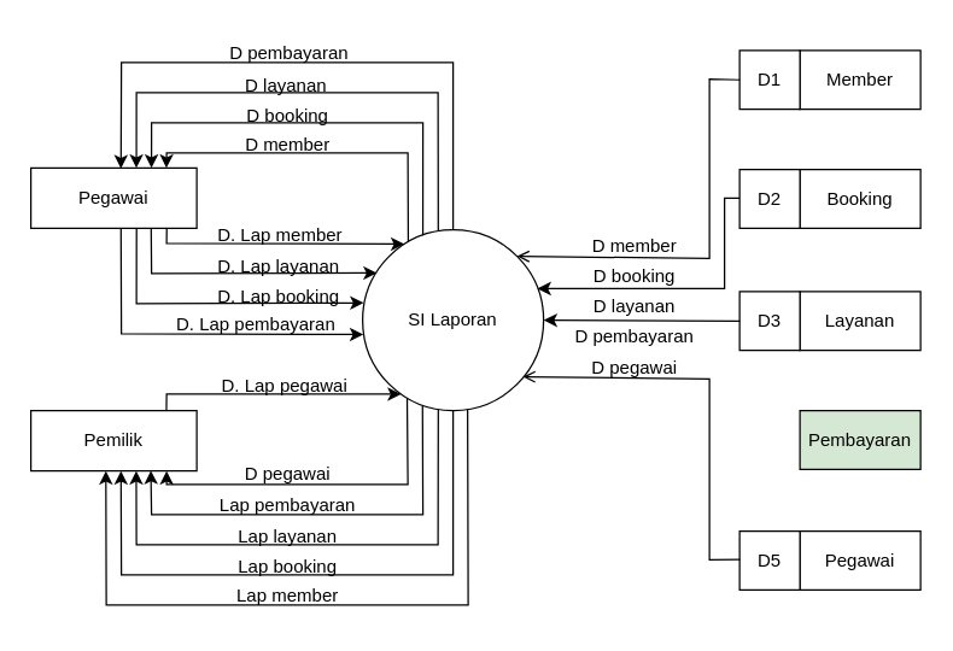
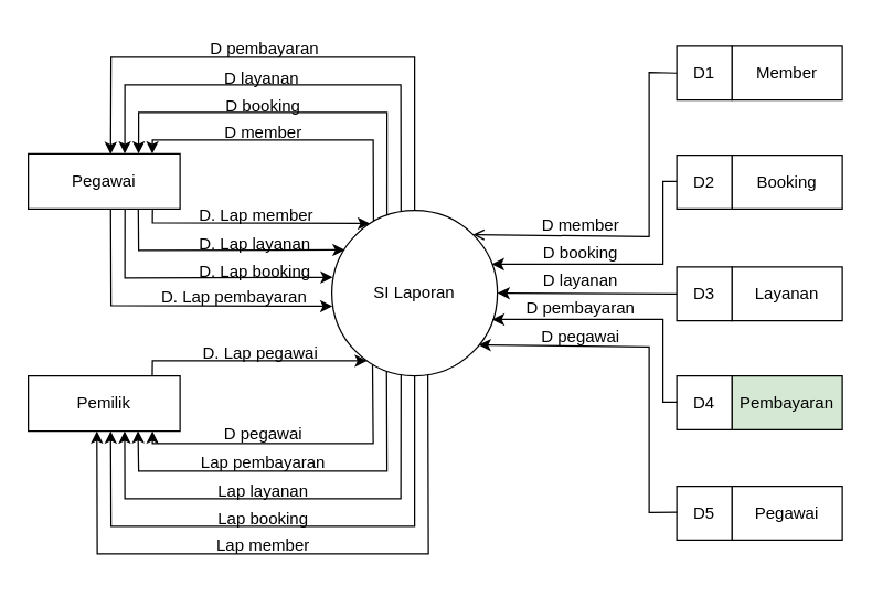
  <mxCell id="0" />
  <mxCell id="1" parent="0" />
  <mxCell id="2" value="SI Laporan" style="ellipse;whiteSpace=wrap;html=1;" vertex="1" parent="1"><mxGeometry x="240" y="152" width="120" height="120" as="geometry" /></mxCell>
  <mxCell id="3" value="Pemilik" style="rounded=0;whiteSpace=wrap;html=1;" vertex="1" parent="1"><mxGeometry x="20" y="272" width="110" height="40" as="geometry" /></mxCell>
  <mxCell id="4" value="Pegawai" style="rounded=0;whiteSpace=wrap;html=1;" vertex="1" parent="1"><mxGeometry x="20" y="111" width="110" height="40" as="geometry" /></mxCell>
  <mxCell id="5" value="Member" style="rounded=0;whiteSpace=wrap;html=1;" vertex="1" parent="1"><mxGeometry x="530" y="33" width="80" height="39" as="geometry" /></mxCell>
  <mxCell id="6" value="D1" style="rounded=0;whiteSpace=wrap;html=1;" vertex="1" parent="1"><mxGeometry x="490" y="33" width="40" height="39" as="geometry" /></mxCell>
  <mxCell id="7" value="Booking" style="rounded=0;whiteSpace=wrap;html=1;" vertex="1" parent="1"><mxGeometry x="530" y="112" width="80" height="39" as="geometry" /></mxCell>
  <mxCell id="8" value="D2" style="rounded=0;whiteSpace=wrap;html=1;" vertex="1" parent="1"><mxGeometry x="490" y="112" width="40" height="39" as="geometry" /></mxCell>
  <mxCell id="9" value="Layanan" style="rounded=0;whiteSpace=wrap;html=1;" vertex="1" parent="1"><mxGeometry x="530" y="193" width="80" height="39" as="geometry" /></mxCell>
  <mxCell id="10" value="D3" style="rounded=0;whiteSpace=wrap;html=1;" vertex="1" parent="1"><mxGeometry x="490" y="193" width="40" height="39" as="geometry" /></mxCell>
  <mxCell id="11" value="Pembayaran" style="rounded=0;whiteSpace=wrap;html=1;fillColor=#d5e8d4;" vertex="1" parent="1"><mxGeometry x="530" y="272" width="80" height="39" as="geometry" /></mxCell>
+ <mxCell id="12" value="D4" style="rounded=0;whiteSpace=wrap;html=1;" vertex="1" parent="1"><mxGeometry x="490" y="272" width="40" height="39" as="geometry" /></mxCell>
  <mxCell id="13" value="Pegawai" style="rounded=0;whiteSpace=wrap;html=1;" vertex="1" parent="1"><mxGeometry x="530" y="352" width="80" height="39" as="geometry" /></mxCell>
  <mxCell id="14" value="D5" style="rounded=0;whiteSpace=wrap;html=1;" vertex="1" parent="1"><mxGeometry x="490" y="352" width="40" height="39" as="geometry" /></mxCell>
  <mxCell id="15" value="" style="endArrow=open;html=1;rounded=0;exitX=0;exitY=0.5;exitDx=0;exitDy=0;entryX=1;entryY=0;entryDx=0;entryDy=0;" edge="1" parent="1" source="6" target="2"><mxGeometry width="50" height="50" relative="1" as="geometry"><mxPoint x="280" y="191" as="sourcePoint" /><mxPoint x="340" y="131" as="targetPoint" /><Array as="points"><mxPoint x="470" y="52" /><mxPoint x="470" y="171" /></Array></mxGeometry></mxCell>
  <mxCell id="16" value="" style="endArrow=classic;html=1;rounded=0;exitX=0;exitY=0.5;exitDx=0;exitDy=0;entryX=1;entryY=0.5;entryDx=0;entryDy=0;" edge="1" parent="1" source="10" target="2"><mxGeometry width="50" height="50" relative="1" as="geometry"><mxPoint x="280" y="191" as="sourcePoint" /><mxPoint x="330" y="141" as="targetPoint" /></mxGeometry></mxCell>
+ <mxCell id="17" value="" style="endArrow=classic;html=1;rounded=0;exitX=0.002;exitY=0.485;exitDx=0;exitDy=0;entryX=0.968;entryY=0.659;entryDx=0;entryDy=0;entryPerimeter=0;exitPerimeter=0;" edge="1" parent="1" source="12" target="2"><mxGeometry width="50" height="50" relative="1" as="geometry"><mxPoint x="474" y="292" as="sourcePoint" /><mxPoint x="344" y="291" as="targetPoint" /><Array as="points"><mxPoint x="480" y="291" /><mxPoint x="480" y="231" /></Array></mxGeometry></mxCell>
  <mxCell id="18" value="" style="endArrow=classic;html=1;rounded=0;exitX=-0.002;exitY=0.487;exitDx=0;exitDy=0;entryX=0.966;entryY=0.325;entryDx=0;entryDy=0;entryPerimeter=0;exitPerimeter=0;" edge="1" parent="1" source="8" target="2"><mxGeometry width="50" height="50" relative="1" as="geometry"><mxPoint x="500" y="63" as="sourcePoint" /><mxPoint x="350" y="141" as="targetPoint" /><Array as="points"><mxPoint x="480" y="131" /><mxPoint x="480" y="191" /></Array></mxGeometry></mxCell>
- <mxCell id="19" value="" style="endArrow=open;html=1;rounded=0;exitX=0.007;exitY=0.483;exitDx=0;exitDy=0;entryX=0.886;entryY=0.813;entryDx=0;entryDy=0;entryPerimeter=0;exitPerimeter=0;" edge="1" parent="1" source="14" target="2"><mxGeometry width="50" height="50" relative="1" as="geometry"><mxPoint x="478" y="373" as="sourcePoint" /><mxPoint x="344" y="312" as="targetPoint" /><Array as="points"><mxPoint x="470" y="371" /><mxPoint x="470" y="251" /></Array></mxGeometry></mxCell>
+ <mxCell id="19" value="" style="endArrow=classic;html=1;rounded=0;exitX=0.007;exitY=0.483;exitDx=0;exitDy=0;entryX=0.886;entryY=0.813;entryDx=0;entryDy=0;entryPerimeter=0;exitPerimeter=0;" edge="1" parent="1" source="14" target="2"><mxGeometry width="50" height="50" relative="1" as="geometry"><mxPoint x="478" y="373" as="sourcePoint" /><mxPoint x="344" y="312" as="targetPoint" /><Array as="points"><mxPoint x="470" y="371" /><mxPoint x="470" y="251" /></Array></mxGeometry></mxCell>
  <mxCell id="20" value="D pegawai" style="text;html=1;align=center;verticalAlign=middle;resizable=0;points=[];autosize=1;strokeColor=none;fillColor=none;" vertex="1" parent="1"><mxGeometry x="380" y="229" width="80" height="30" as="geometry" /></mxCell>
  <mxCell id="21" value="D pembayaran" style="text;html=1;align=center;verticalAlign=middle;resizable=0;points=[];autosize=1;strokeColor=none;fillColor=none;" vertex="1" parent="1"><mxGeometry x="370" y="208" width="100" height="30" as="geometry" /></mxCell>
  <mxCell id="22" value="D layanan" style="text;html=1;align=center;verticalAlign=middle;resizable=0;points=[];autosize=1;strokeColor=none;fillColor=none;" vertex="1" parent="1"><mxGeometry x="380" y="188" width="80" height="30" as="geometry" /></mxCell>
  <mxCell id="23" value="D booking" style="text;html=1;align=center;verticalAlign=middle;resizable=0;points=[];autosize=1;strokeColor=none;fillColor=none;" vertex="1" parent="1"><mxGeometry x="380" y="168" width="80" height="30" as="geometry" /></mxCell>
  <mxCell id="24" value="D member" style="text;html=1;align=center;verticalAlign=middle;resizable=0;points=[];autosize=1;strokeColor=none;fillColor=none;" vertex="1" parent="1"><mxGeometry x="380" y="148" width="80" height="30" as="geometry" /></mxCell>
  <mxCell id="25" value="" style="endArrow=classic;html=1;rounded=0;exitX=0.819;exitY=0.993;exitDx=0;exitDy=0;entryX=0.231;entryY=0.079;entryDx=0;entryDy=0;entryPerimeter=0;exitPerimeter=0;" edge="1" parent="1" source="4" target="2"><mxGeometry width="50" height="50" relative="1" as="geometry"><mxPoint x="50" y="198" as="sourcePoint" /><mxPoint x="170" y="161" as="targetPoint" /><Array as="points"><mxPoint x="110" y="161" /></Array></mxGeometry></mxCell>
  <mxCell id="26" value="" style="endArrow=classic;html=1;rounded=0;exitX=0.725;exitY=1.008;exitDx=0;exitDy=0;exitPerimeter=0;entryX=0.079;entryY=0.239;entryDx=0;entryDy=0;entryPerimeter=0;" edge="1" parent="1" source="4" target="2"><mxGeometry width="50" height="50" relative="1" as="geometry"><mxPoint x="180" y="171" as="sourcePoint" /><mxPoint x="190" y="171" as="targetPoint" /><Array as="points"><mxPoint x="100" y="181" /></Array></mxGeometry></mxCell>
  <mxCell id="27" value="" style="endArrow=classic;html=1;rounded=0;exitX=0.637;exitY=1.008;exitDx=0;exitDy=0;exitPerimeter=0;entryX=0.006;entryY=0.404;entryDx=0;entryDy=0;entryPerimeter=0;" edge="1" parent="1" source="4" target="2"><mxGeometry width="50" height="50" relative="1" as="geometry"><mxPoint x="90" y="171" as="sourcePoint" /><mxPoint x="140" y="121" as="targetPoint" /><Array as="points"><mxPoint x="90" y="201" /></Array></mxGeometry></mxCell>
  <mxCell id="28" value="" style="endArrow=classic;html=1;rounded=0;exitX=0.543;exitY=0.998;exitDx=0;exitDy=0;exitPerimeter=0;entryX=0.004;entryY=0.579;entryDx=0;entryDy=0;entryPerimeter=0;" edge="1" parent="1" source="4" target="2"><mxGeometry width="50" height="50" relative="1" as="geometry"><mxPoint x="90" y="171" as="sourcePoint" /><mxPoint x="140" y="121" as="targetPoint" /><Array as="points"><mxPoint x="80" y="221" /></Array></mxGeometry></mxCell>
  <mxCell id="29" value="D. Lap pembayaran" style="text;html=1;align=center;verticalAlign=middle;resizable=0;points=[];autosize=1;strokeColor=none;fillColor=none;" vertex="1" parent="1"><mxGeometry x="104" y="200" width="130" height="30" as="geometry" /></mxCell>
  <mxCell id="30" value="D. Lap layanan" style="text;html=1;align=center;verticalAlign=middle;resizable=0;points=[];autosize=1;strokeColor=none;fillColor=none;" vertex="1" parent="1"><mxGeometry x="134" y="162" width="100" height="30" as="geometry" /></mxCell>
  <mxCell id="31" value="D. Lap booking" style="text;html=1;align=center;verticalAlign=middle;resizable=0;points=[];autosize=1;strokeColor=none;fillColor=none;" vertex="1" parent="1"><mxGeometry x="134" y="182" width="100" height="30" as="geometry" /></mxCell>
  <mxCell id="32" value="D. Lap member" style="text;html=1;align=center;verticalAlign=middle;resizable=0;points=[];autosize=1;strokeColor=none;fillColor=none;" vertex="1" parent="1"><mxGeometry x="130" y="141" width="110" height="30" as="geometry" /></mxCell>
  <mxCell id="33" value="" style="endArrow=classic;html=1;rounded=0;entryX=0.817;entryY=-0.001;entryDx=0;entryDy=0;entryPerimeter=0;exitX=0.252;exitY=0.063;exitDx=0;exitDy=0;exitPerimeter=0;" edge="1" parent="1" source="2" target="4"><mxGeometry width="50" height="50" relative="1" as="geometry"><mxPoint x="190" y="122" as="sourcePoint" /><mxPoint x="240" y="72" as="targetPoint" /><Array as="points"><mxPoint x="270" y="101" /><mxPoint x="110" y="101" /></Array></mxGeometry></mxCell>
  <mxCell id="34" value="" style="endArrow=classic;html=1;rounded=0;exitX=0.333;exitY=0.031;exitDx=0;exitDy=0;exitPerimeter=0;entryX=0.727;entryY=-0.001;entryDx=0;entryDy=0;entryPerimeter=0;" edge="1" parent="1" source="2" target="4"><mxGeometry width="50" height="50" relative="1" as="geometry"><mxPoint x="144" y="156" as="sourcePoint" /><mxPoint x="90" y="101" as="targetPoint" /><Array as="points"><mxPoint x="280" y="81" /><mxPoint x="100" y="81" /></Array></mxGeometry></mxCell>
  <mxCell id="35" value="" style="endArrow=classic;html=1;rounded=0;exitX=0.418;exitY=0.004;exitDx=0;exitDy=0;exitPerimeter=0;entryX=0.636;entryY=-0.001;entryDx=0;entryDy=0;entryPerimeter=0;" edge="1" parent="1" source="2" target="4"><mxGeometry width="50" height="50" relative="1" as="geometry"><mxPoint x="140" y="171" as="sourcePoint" /><mxPoint x="70" y="91" as="targetPoint" /><Array as="points"><mxPoint x="290" y="61" /><mxPoint x="90" y="61" /></Array></mxGeometry></mxCell>
  <mxCell id="36" value="" style="endArrow=classic;html=1;rounded=0;entryX=0.543;entryY=0.008;entryDx=0;entryDy=0;entryPerimeter=0;exitX=0.5;exitY=0;exitDx=0;exitDy=0;" edge="1" parent="1" source="2" target="4"><mxGeometry width="50" height="50" relative="1" as="geometry"><mxPoint x="130" y="161" as="sourcePoint" /><mxPoint x="180" y="111" as="targetPoint" /><Array as="points"><mxPoint x="300" y="41" /><mxPoint x="80" y="41" /></Array></mxGeometry></mxCell>
  <mxCell id="37" value="D pembayaran" style="text;html=1;align=center;verticalAlign=middle;resizable=0;points=[];autosize=1;strokeColor=none;fillColor=none;" vertex="1" parent="1"><mxGeometry x="141" y="20" width="100" height="30" as="geometry" /></mxCell>
  <mxCell id="38" value="D layanan" style="text;html=1;align=center;verticalAlign=middle;resizable=0;points=[];autosize=1;strokeColor=none;fillColor=none;" vertex="1" parent="1"><mxGeometry x="149" y="42" width="80" height="30" as="geometry" /></mxCell>
  <mxCell id="39" value="D booking" style="text;html=1;align=center;verticalAlign=middle;resizable=0;points=[];autosize=1;strokeColor=none;fillColor=none;" vertex="1" parent="1"><mxGeometry x="150" y="62" width="80" height="30" as="geometry" /></mxCell>
  <mxCell id="40" value="D member" style="text;html=1;align=center;verticalAlign=middle;resizable=0;points=[];autosize=1;strokeColor=none;fillColor=none;" vertex="1" parent="1"><mxGeometry x="150" y="81" width="80" height="30" as="geometry" /></mxCell>
  <mxCell id="41" value="" style="endArrow=classic;html=1;rounded=0;exitX=0.817;exitY=0.001;exitDx=0;exitDy=0;exitPerimeter=0;entryX=0.213;entryY=0.909;entryDx=0;entryDy=0;entryPerimeter=0;" edge="1" parent="1" source="3" target="2"><mxGeometry width="50" height="50" relative="1" as="geometry"><mxPoint x="140" y="211" as="sourcePoint" /><mxPoint x="210" y="251" as="targetPoint" /><Array as="points"><mxPoint x="110" y="261" /></Array></mxGeometry></mxCell>
  <mxCell id="42" value="" style="endArrow=classic;html=1;rounded=0;entryX=0.818;entryY=1.001;entryDx=0;entryDy=0;entryPerimeter=0;exitX=0.246;exitY=0.934;exitDx=0;exitDy=0;exitPerimeter=0;" edge="1" parent="1" source="2" target="3"><mxGeometry width="50" height="50" relative="1" as="geometry"><mxPoint x="180" y="331" as="sourcePoint" /><mxPoint x="230" y="281" as="targetPoint" /><Array as="points"><mxPoint x="270" y="321" /><mxPoint x="110" y="321" /></Array></mxGeometry></mxCell>
  <mxCell id="43" value="" style="endArrow=classic;html=1;rounded=0;entryX=0.723;entryY=0.995;entryDx=0;entryDy=0;entryPerimeter=0;exitX=0.331;exitY=0.972;exitDx=0;exitDy=0;exitPerimeter=0;" edge="1" parent="1" source="2" target="3"><mxGeometry width="50" height="50" relative="1" as="geometry"><mxPoint x="150" y="271" as="sourcePoint" /><mxPoint x="200" y="221" as="targetPoint" /><Array as="points"><mxPoint x="280" y="341" /><mxPoint x="100" y="341" /></Array></mxGeometry></mxCell>
  <mxCell id="44" value="" style="endArrow=classic;html=1;rounded=0;entryX=0.635;entryY=1.001;entryDx=0;entryDy=0;entryPerimeter=0;exitX=0.418;exitY=0.996;exitDx=0;exitDy=0;exitPerimeter=0;" edge="1" parent="1" source="2" target="3"><mxGeometry width="50" height="50" relative="1" as="geometry"><mxPoint x="150" y="301" as="sourcePoint" /><mxPoint x="200" y="251" as="targetPoint" /><Array as="points"><mxPoint x="290" y="361" /><mxPoint x="90" y="361" /></Array></mxGeometry></mxCell>
  <mxCell id="45" value="" style="endArrow=classic;html=1;rounded=0;entryX=0.543;entryY=1.001;entryDx=0;entryDy=0;entryPerimeter=0;exitX=0.5;exitY=1;exitDx=0;exitDy=0;" edge="1" parent="1" source="2" target="3"><mxGeometry width="50" height="50" relative="1" as="geometry"><mxPoint x="150" y="341" as="sourcePoint" /><mxPoint x="200" y="291" as="targetPoint" /><Array as="points"><mxPoint x="300" y="381" /><mxPoint x="80" y="381" /></Array></mxGeometry></mxCell>
  <mxCell id="46" value="D. Lap pegawai" style="text;html=1;align=center;verticalAlign=middle;resizable=0;points=[];autosize=1;strokeColor=none;fillColor=none;" vertex="1" parent="1"><mxGeometry x="133" y="241" width="110" height="30" as="geometry" /></mxCell>
  <mxCell id="47" value="" style="endArrow=classic;html=1;rounded=0;entryX=0.452;entryY=1;entryDx=0;entryDy=0;entryPerimeter=0;exitX=0.58;exitY=0.994;exitDx=0;exitDy=0;exitPerimeter=0;" edge="1" parent="1" source="2" target="3"><mxGeometry width="50" height="50" relative="1" as="geometry"><mxPoint x="110" y="456" as="sourcePoint" /><mxPoint x="60" y="341" as="targetPoint" /><Array as="points"><mxPoint x="310" y="401" /><mxPoint x="70" y="401" /></Array></mxGeometry></mxCell>
  <mxCell id="48" value="D pegawai" style="text;html=1;align=center;verticalAlign=middle;resizable=0;points=[];autosize=1;strokeColor=none;fillColor=none;" vertex="1" parent="1"><mxGeometry x="150" y="299" width="80" height="30" as="geometry" /></mxCell>
  <mxCell id="49" value="Lap pembayaran" style="text;html=1;align=center;verticalAlign=middle;resizable=0;points=[];autosize=1;strokeColor=none;fillColor=none;" vertex="1" parent="1"><mxGeometry x="135" y="320" width="110" height="30" as="geometry" /></mxCell>
  <mxCell id="50" value="Lap layanan" style="text;html=1;align=center;verticalAlign=middle;resizable=0;points=[];autosize=1;strokeColor=none;fillColor=none;" vertex="1" parent="1"><mxGeometry x="145" y="341" width="90" height="30" as="geometry" /></mxCell>
  <mxCell id="51" value="Lap booking" style="text;html=1;align=center;verticalAlign=middle;resizable=0;points=[];autosize=1;strokeColor=none;fillColor=none;" vertex="1" parent="1"><mxGeometry x="145" y="361" width="90" height="30" as="geometry" /></mxCell>
  <mxCell id="52" value="Lap member" style="text;html=1;align=center;verticalAlign=middle;resizable=0;points=[];autosize=1;strokeColor=none;fillColor=none;" vertex="1" parent="1"><mxGeometry x="145" y="380" width="90" height="30" as="geometry" /></mxCell>
